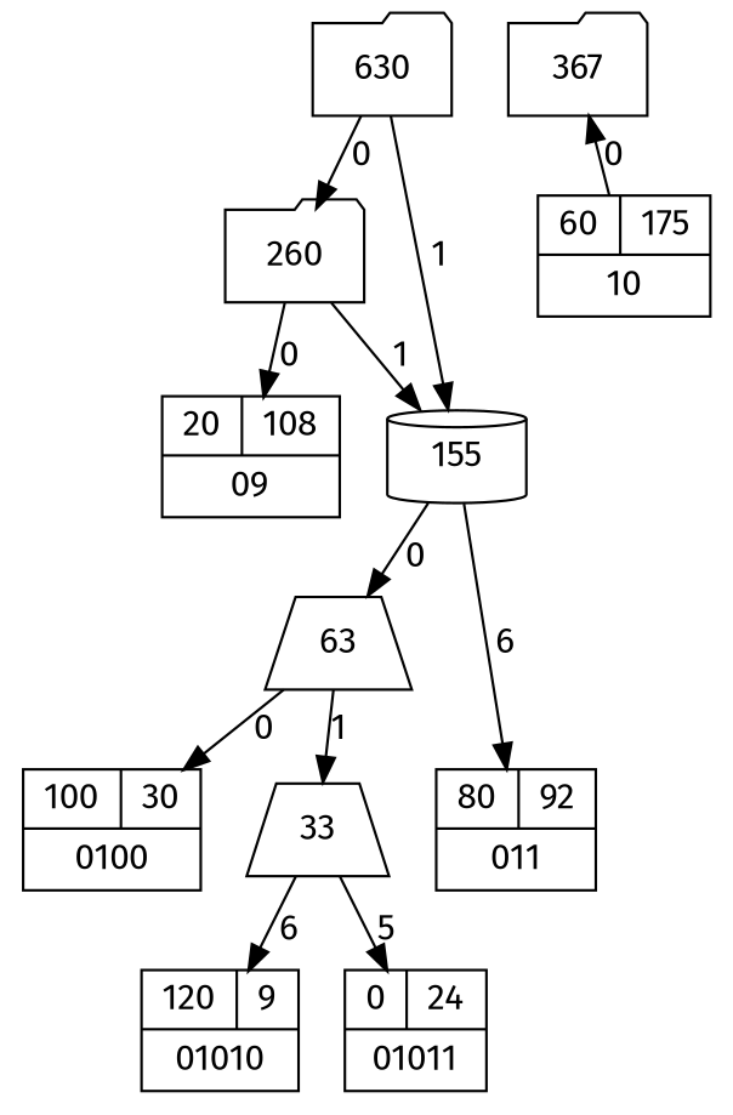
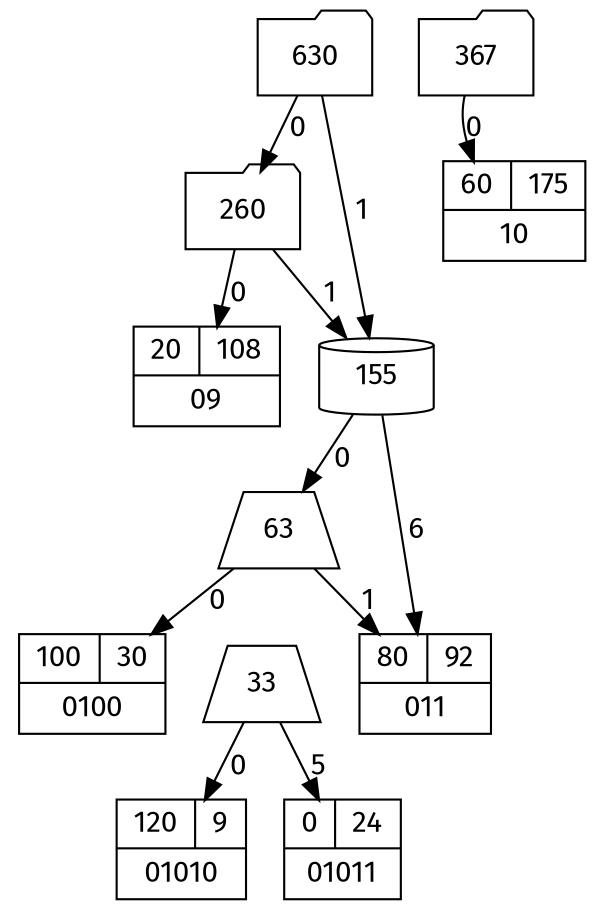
  digraph {
    fontname="Fira Sans"
    ranksep=0
    node [fontname="Fira Sans" shape=record]
    edge [fontname="Fira Sans"]
    n1 [label=630 shape=folder]
    n2 [label=260 shape=folder]
    n3 [label=155 shape=cylinder]
    n4 [label="{{20|108}|09}"]
    n5 [label=367 shape=folder]
    n6 [label="{{60|175}|10}"]
    n7 [label=63 shape=trapezium]
    n8 [label="{{80|92}|011}"]
    n9 [label="{{100|30}|0100}"]
    n10 [label=33 shape=trapezium]
    n11 [label="{{120|9}|01010}"]
    n12 [label="{{0|24}|01011}"]
    n1 -> n2 [label=0]
    n1 -> n3 [label=1]
    n2 -> n3 [label=1]
    n2 -> n4 [label=0]
    n3 -> n7 [label=0]
    n3 -> n8 [label=6]
-   n6 -> n5 [label=0]
+   n5 -> n6 [label=0]
    n7 -> n9 [label=0]
-   n7 -> n10 [label=1]
-   n10 -> n11 [label=6]
+   n7 -> n8 [label=1]
+   n10 -> n11 [label=0]
    n10 -> n12 [label=5]
  }
